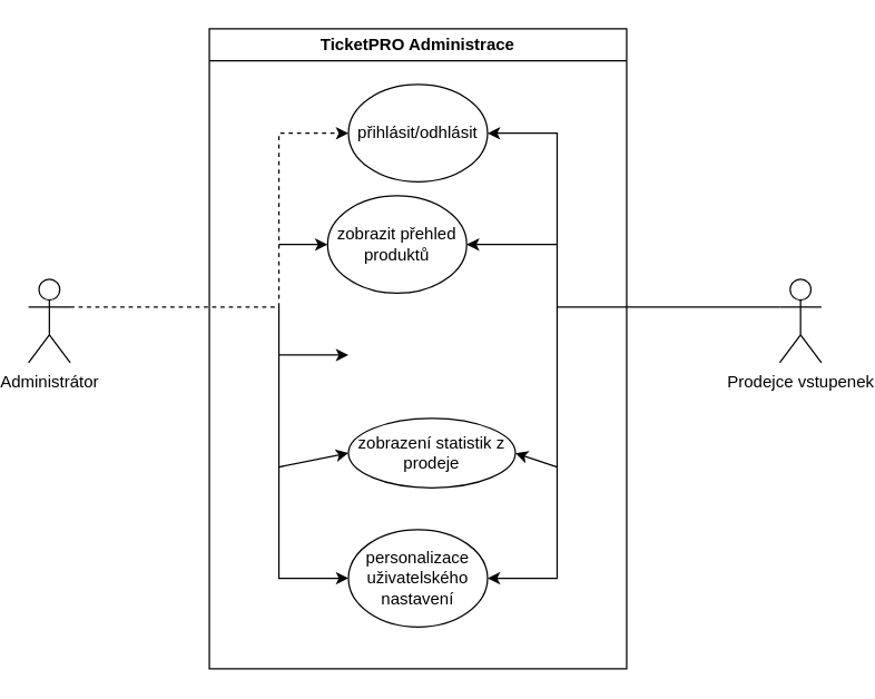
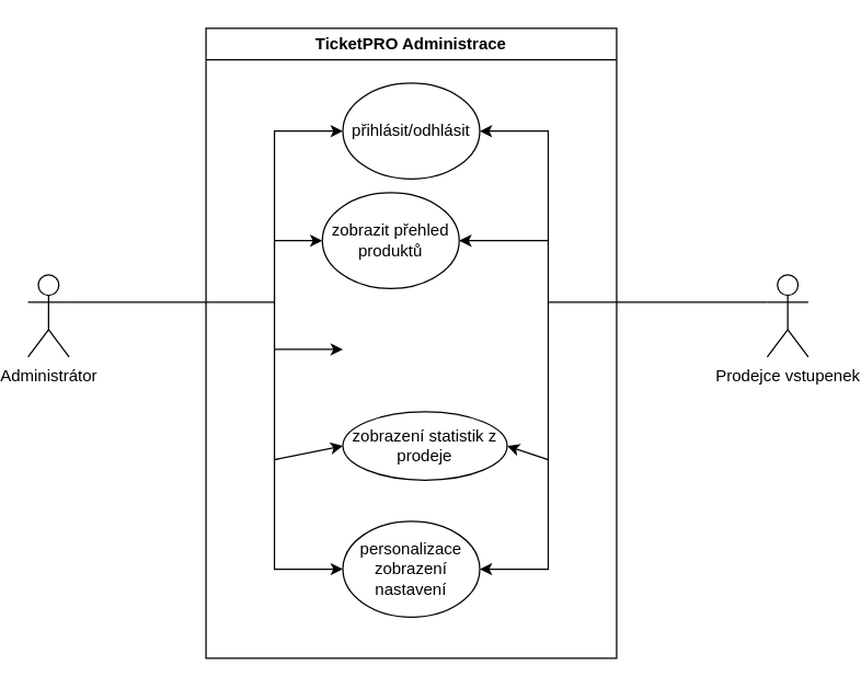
  <mxCell id="0" />
  <mxCell id="1" parent="0" />
  <mxCell id="2" value="TicketPRO Administrace" style="swimlane;whiteSpace=wrap;html=1;" parent="1" vertex="1"><mxGeometry x="150" y="20" width="300" height="460" as="geometry" /></mxCell>
  <mxCell id="3" value="přihlásit/odhlásit" style="ellipse;whiteSpace=wrap;html=1;" parent="2" vertex="1"><mxGeometry x="100" y="40" width="100" height="70" as="geometry" /></mxCell>
  <mxCell id="4" value="zobrazit přehled produktů" style="ellipse;whiteSpace=wrap;html=1;" parent="2" vertex="1"><mxGeometry x="85" y="120" width="100" height="70" as="geometry" /></mxCell>
  <mxCell id="5" value="zobrazení statistik z prodeje" style="ellipse;whiteSpace=wrap;html=1;" parent="2" vertex="1"><mxGeometry x="100" y="280" width="120" height="50" as="geometry" /></mxCell>
- <mxCell id="6" value="personalizace uživatelského nastavení" style="ellipse;whiteSpace=wrap;html=1;" parent="2" vertex="1"><mxGeometry x="100" y="360" width="100" height="70" as="geometry" /></mxCell>
+ <mxCell id="6" value="personalizace zobrazení nastavení" style="ellipse;whiteSpace=wrap;html=1;" parent="2" vertex="1"><mxGeometry x="100" y="360" width="100" height="70" as="geometry" /></mxCell>
  <mxCell id="7" value="" style="endArrow=classic;html=1;rounded=0;entryX=0;entryY=0.5;entryDx=0;entryDy=0;" parent="2" edge="1"><mxGeometry width="50" height="50" relative="1" as="geometry"><mxPoint x="50" y="234.5" as="sourcePoint" /><mxPoint x="100" y="234.5" as="targetPoint" /></mxGeometry></mxCell>
- <mxCell id="8" style="edgeStyle=orthogonalEdgeStyle;rounded=0;orthogonalLoop=1;jettySize=auto;html=1;exitX=1;exitY=0.333;exitDx=0;exitDy=0;exitPerimeter=0;entryX=0;entryY=0.5;entryDx=0;entryDy=0;dashed=1;" parent="1" source="9" target="3" edge="1"><mxGeometry relative="1" as="geometry"><Array as="points"><mxPoint x="200" y="220" /><mxPoint x="200" y="95" /></Array></mxGeometry></mxCell>
+ <mxCell id="8" style="edgeStyle=orthogonalEdgeStyle;rounded=0;orthogonalLoop=1;jettySize=auto;html=1;exitX=1;exitY=0.333;exitDx=0;exitDy=0;exitPerimeter=0;entryX=0;entryY=0.5;entryDx=0;entryDy=0;" parent="1" source="9" target="3" edge="1"><mxGeometry relative="1" as="geometry"><Array as="points"><mxPoint x="200" y="220" /><mxPoint x="200" y="95" /></Array></mxGeometry></mxCell>
  <mxCell id="9" value="Administrátor" style="shape=umlActor;verticalLabelPosition=bottom;verticalAlign=top;html=1;outlineConnect=0;" parent="1" vertex="1"><mxGeometry x="20" y="200" width="30" height="60" as="geometry" /></mxCell>
  <mxCell id="10" value="" style="endArrow=classic;html=1;rounded=0;entryX=0;entryY=0.5;entryDx=0;entryDy=0;" parent="1" target="4" edge="1"><mxGeometry width="50" height="50" relative="1" as="geometry"><mxPoint x="200" y="175" as="sourcePoint" /><mxPoint x="270" y="290" as="targetPoint" /></mxGeometry></mxCell>
  <mxCell id="11" value="" style="endArrow=classic;html=1;rounded=0;entryX=0;entryY=0.5;entryDx=0;entryDy=0;" parent="1" target="6" edge="1"><mxGeometry width="50" height="50" relative="1" as="geometry"><mxPoint x="200" y="220" as="sourcePoint" /><mxPoint x="270" y="290" as="targetPoint" /><Array as="points"><mxPoint x="200" y="415" /></Array></mxGeometry></mxCell>
  <mxCell id="12" value="" style="endArrow=classic;html=1;rounded=0;entryX=0;entryY=0.5;entryDx=0;entryDy=0;" parent="1" target="5" edge="1"><mxGeometry width="50" height="50" relative="1" as="geometry"><mxPoint x="200" y="335" as="sourcePoint" /><mxPoint x="270" y="290" as="targetPoint" /></mxGeometry></mxCell>
  <mxCell id="13" style="edgeStyle=orthogonalEdgeStyle;rounded=0;orthogonalLoop=1;jettySize=auto;html=1;exitX=0;exitY=0.333;exitDx=0;exitDy=0;exitPerimeter=0;entryX=1;entryY=0.5;entryDx=0;entryDy=0;" edge="1" parent="1" source="14" target="3"><mxGeometry relative="1" as="geometry"><Array as="points"><mxPoint x="400" y="220" /><mxPoint x="400" y="95" /></Array></mxGeometry></mxCell>
  <mxCell id="14" value="Prodejce vstupenek" style="shape=umlActor;verticalLabelPosition=bottom;verticalAlign=top;html=1;outlineConnect=0;" vertex="1" parent="1"><mxGeometry x="560" y="200" width="30" height="60" as="geometry" /></mxCell>
  <mxCell id="15" value="" style="endArrow=classic;html=1;rounded=0;entryX=1;entryY=0.5;entryDx=0;entryDy=0;" edge="1" parent="1" target="6"><mxGeometry width="50" height="50" relative="1" as="geometry"><mxPoint x="400" y="220" as="sourcePoint" /><mxPoint x="340" y="200" as="targetPoint" /><Array as="points"><mxPoint x="400" y="415" /></Array></mxGeometry></mxCell>
  <mxCell id="16" value="" style="endArrow=classic;html=1;rounded=0;entryX=1;entryY=0.5;entryDx=0;entryDy=0;" edge="1" parent="1" target="5"><mxGeometry width="50" height="50" relative="1" as="geometry"><mxPoint x="400" y="335" as="sourcePoint" /><mxPoint x="340" y="200" as="targetPoint" /></mxGeometry></mxCell>
  <mxCell id="17" value="" style="endArrow=classic;html=1;rounded=0;entryX=1;entryY=0.5;entryDx=0;entryDy=0;" edge="1" parent="1" target="4"><mxGeometry width="50" height="50" relative="1" as="geometry"><mxPoint x="400" y="175" as="sourcePoint" /><mxPoint x="340" y="200" as="targetPoint" /></mxGeometry></mxCell>
